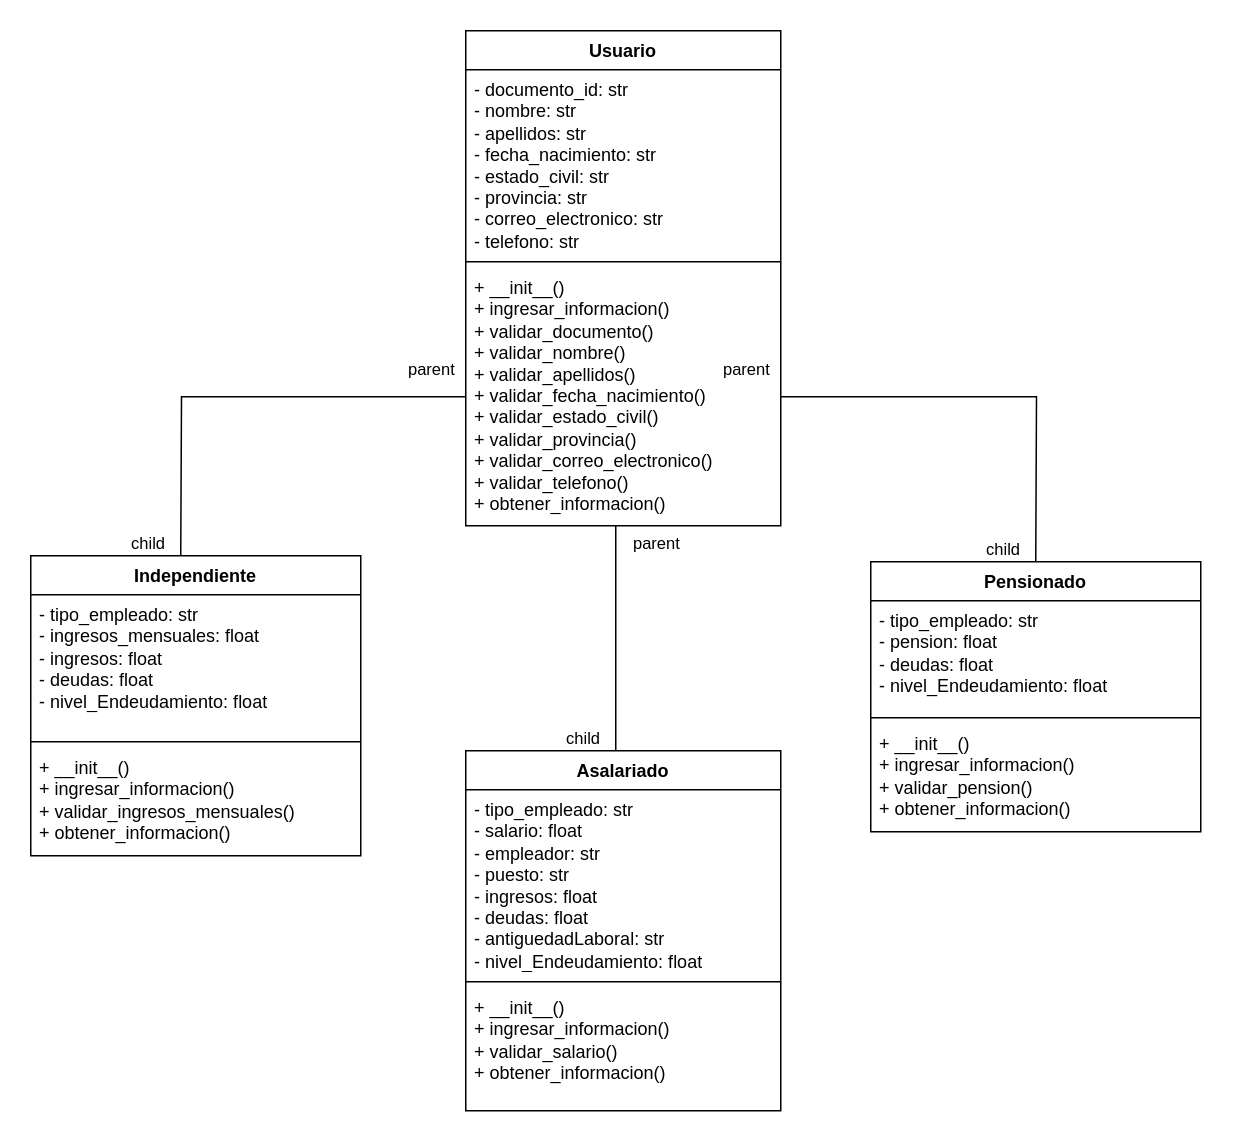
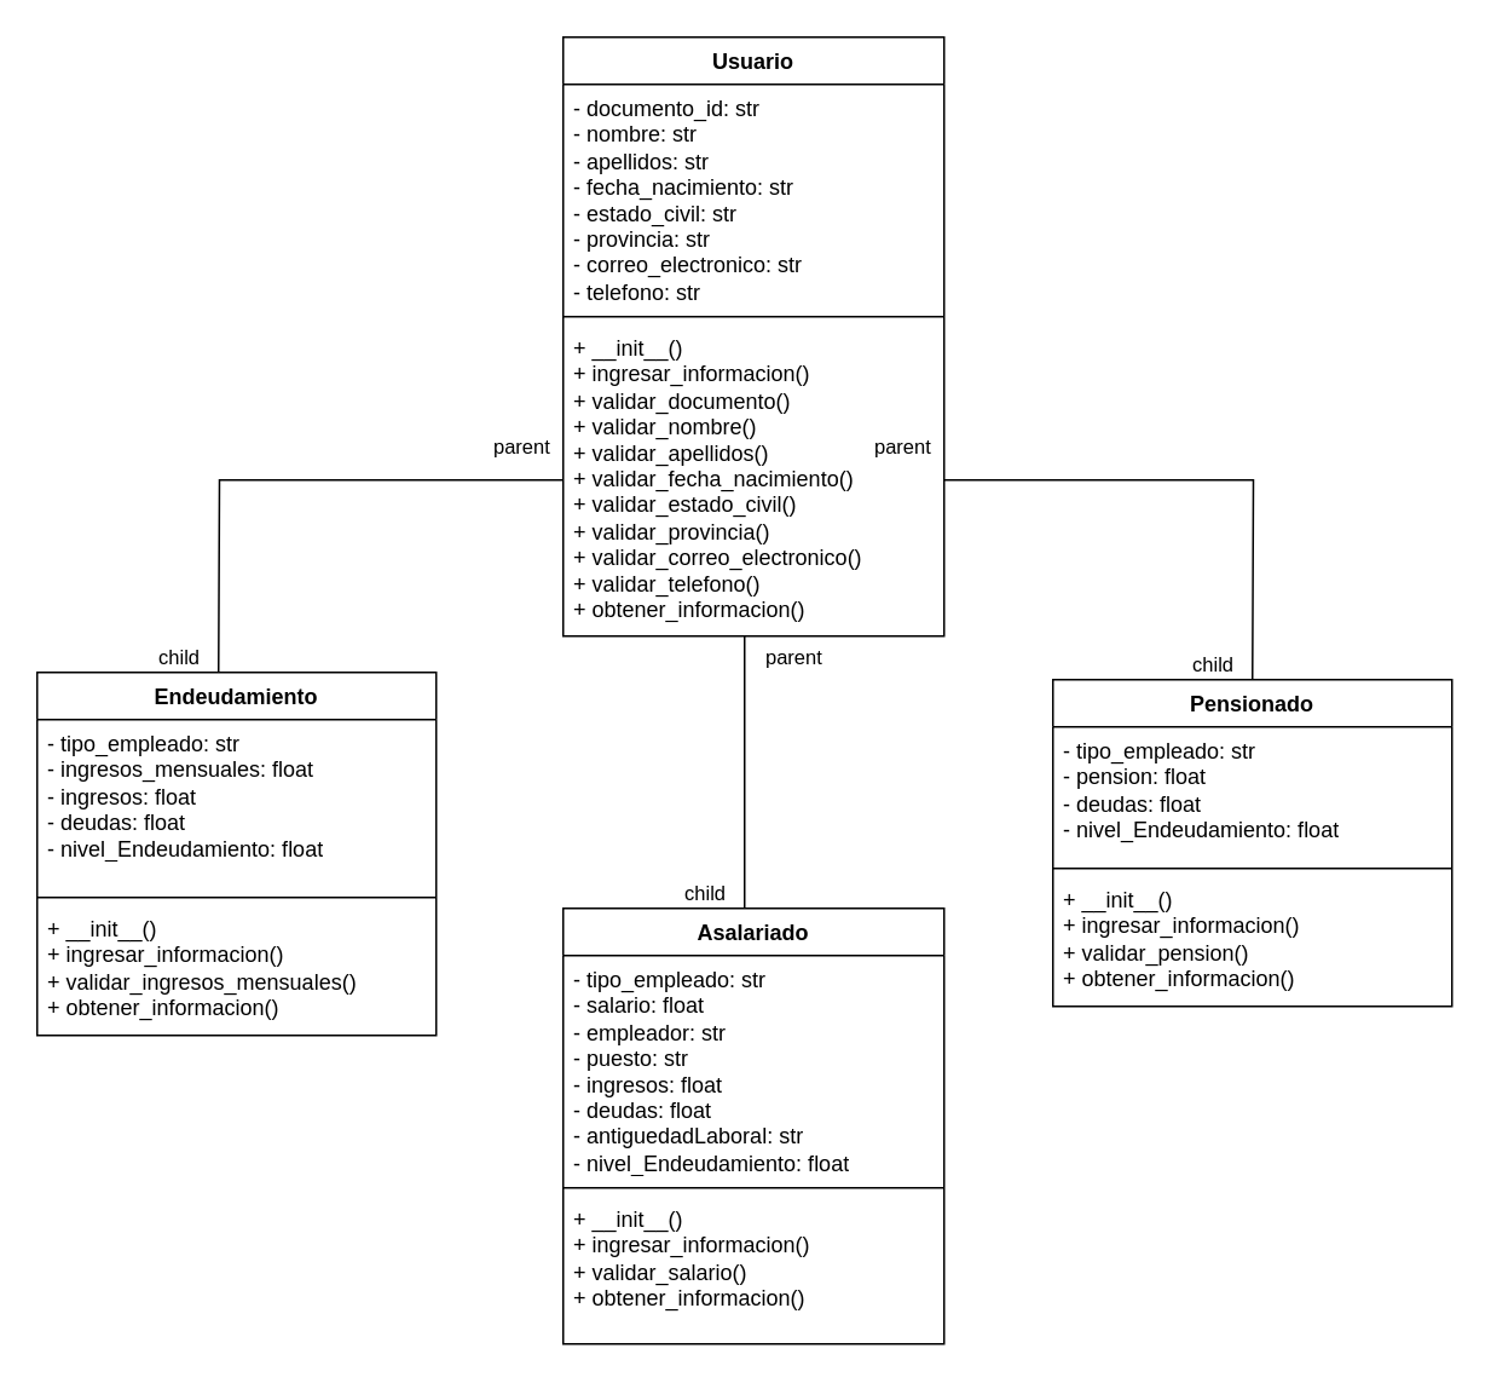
  <mxCell id="0" />
  <mxCell id="1" parent="0" />
  <mxCell id="2" value="Usuario" style="swimlane;fontStyle=1;align=center;verticalAlign=top;childLayout=stackLayout;horizontal=1;startSize=26;horizontalStack=0;resizeParent=1;resizeParentMax=0;resizeLast=0;collapsible=1;marginBottom=0;whiteSpace=wrap;html=1;" parent="1" vertex="1"><mxGeometry x="310" y="20" width="210" height="330" as="geometry" /></mxCell>
  <mxCell id="3" value="&lt;div&gt;- documento_id: str&lt;/div&gt;&lt;div&gt;- nombre: str&lt;/div&gt;&lt;div&gt;- apellidos: str&lt;/div&gt;&lt;div&gt;- fecha_nacimiento: str&lt;/div&gt;&lt;div&gt;- estado_civil: str&lt;/div&gt;&lt;div&gt;- provincia: str&lt;/div&gt;&lt;div&gt;- correo_electronico: str&lt;/div&gt;&lt;div&gt;- telefono: str&lt;/div&gt;" style="text;strokeColor=none;fillColor=none;align=left;verticalAlign=top;spacingLeft=4;spacingRight=4;overflow=hidden;rotatable=0;points=[[0,0.5],[1,0.5]];portConstraint=eastwest;whiteSpace=wrap;html=1;" parent="2" vertex="1"><mxGeometry y="26" width="210" height="124" as="geometry" /></mxCell>
  <mxCell id="4" value="" style="line;strokeWidth=1;fillColor=none;align=left;verticalAlign=middle;spacingTop=-1;spacingLeft=3;spacingRight=3;rotatable=0;labelPosition=right;points=[];portConstraint=eastwest;strokeColor=inherit;" parent="2" vertex="1"><mxGeometry y="150" width="210" height="8" as="geometry" /></mxCell>
  <mxCell id="5" value="&lt;div&gt;+ __init__()&lt;/div&gt;&lt;div&gt;+ ingresar_informacion()&lt;/div&gt;&lt;div&gt;+ validar_documento()&lt;/div&gt;&lt;div&gt;+ validar_nombre()&lt;/div&gt;&lt;div&gt;+ validar_apellidos()&lt;/div&gt;&lt;div&gt;+ validar_fecha_nacimiento()&lt;/div&gt;&lt;div&gt;+ validar_estado_civil()&lt;/div&gt;&lt;div&gt;+ validar_provincia()&lt;/div&gt;&lt;div&gt;+ validar_correo_electronico()&lt;/div&gt;&lt;div&gt;+ validar_telefono()&lt;/div&gt;&lt;div&gt;+ obtener_informacion()&lt;/div&gt;" style="text;strokeColor=none;fillColor=none;align=left;verticalAlign=top;spacingLeft=4;spacingRight=4;overflow=hidden;rotatable=0;points=[[0,0.5],[1,0.5]];portConstraint=eastwest;whiteSpace=wrap;html=1;" parent="2" vertex="1"><mxGeometry y="158" width="210" height="172" as="geometry" /></mxCell>
  <mxCell id="6" value="Asalariado" style="swimlane;fontStyle=1;align=center;verticalAlign=top;childLayout=stackLayout;horizontal=1;startSize=26;horizontalStack=0;resizeParent=1;resizeParentMax=0;resizeLast=0;collapsible=1;marginBottom=0;whiteSpace=wrap;html=1;" parent="1" vertex="1"><mxGeometry x="310" y="500" width="210" height="240" as="geometry" /></mxCell>
  <mxCell id="7" value="&lt;div&gt;- tipo_empleado: str&lt;/div&gt;&lt;div&gt;- salario: float&lt;/div&gt;&lt;div&gt;- empleador: str&lt;/div&gt;&lt;div&gt;- puesto: str&lt;/div&gt;&lt;div&gt;- ingresos: float&lt;/div&gt;&lt;div&gt;- deudas: float&lt;/div&gt;&lt;div&gt;- antiguedadLaboral: str&lt;/div&gt;&lt;div&gt;- nivel_Endeudamiento: float&lt;/div&gt;" style="text;strokeColor=none;fillColor=none;align=left;verticalAlign=top;spacingLeft=4;spacingRight=4;overflow=hidden;rotatable=0;points=[[0,0.5],[1,0.5]];portConstraint=eastwest;whiteSpace=wrap;html=1;" parent="6" vertex="1"><mxGeometry y="26" width="210" height="124" as="geometry" /></mxCell>
  <mxCell id="8" value="" style="line;strokeWidth=1;fillColor=none;align=left;verticalAlign=middle;spacingTop=-1;spacingLeft=3;spacingRight=3;rotatable=0;labelPosition=right;points=[];portConstraint=eastwest;strokeColor=inherit;" parent="6" vertex="1"><mxGeometry y="150" width="210" height="8" as="geometry" /></mxCell>
  <mxCell id="9" value="&lt;div&gt;+ __init__()&lt;/div&gt;&lt;div&gt;+ ingresar_informacion()&lt;/div&gt;&lt;div&gt;+ validar_salario()&lt;/div&gt;&lt;div&gt;+ obtener_informacion()&lt;/div&gt;" style="text;strokeColor=none;fillColor=none;align=left;verticalAlign=top;spacingLeft=4;spacingRight=4;overflow=hidden;rotatable=0;points=[[0,0.5],[1,0.5]];portConstraint=eastwest;whiteSpace=wrap;html=1;" parent="6" vertex="1"><mxGeometry y="158" width="210" height="82" as="geometry" /></mxCell>
- <mxCell id="10" value="Independiente" style="swimlane;fontStyle=1;align=center;verticalAlign=top;childLayout=stackLayout;horizontal=1;startSize=26;horizontalStack=0;resizeParent=1;resizeParentMax=0;resizeLast=0;collapsible=1;marginBottom=0;whiteSpace=wrap;html=1;" parent="1" vertex="1"><mxGeometry x="20" y="370" width="220" height="200" as="geometry" /></mxCell>
+ <mxCell id="10" value="Endeudamiento" style="swimlane;fontStyle=1;align=center;verticalAlign=top;childLayout=stackLayout;horizontal=1;startSize=26;horizontalStack=0;resizeParent=1;resizeParentMax=0;resizeLast=0;collapsible=1;marginBottom=0;whiteSpace=wrap;html=1;" parent="1" vertex="1"><mxGeometry x="20" y="370" width="220" height="200" as="geometry" /></mxCell>
  <mxCell id="11" value="&lt;div&gt;- tipo_empleado: str&lt;/div&gt;&lt;div&gt;- ingresos_mensuales: float&lt;/div&gt;&lt;div&gt;- ingresos: float&lt;/div&gt;&lt;div&gt;- deudas: float&lt;/div&gt;&lt;div&gt;- nivel_Endeudamiento: float&lt;/div&gt;" style="text;strokeColor=none;fillColor=none;align=left;verticalAlign=top;spacingLeft=4;spacingRight=4;overflow=hidden;rotatable=0;points=[[0,0.5],[1,0.5]];portConstraint=eastwest;whiteSpace=wrap;html=1;" parent="10" vertex="1"><mxGeometry y="26" width="220" height="94" as="geometry" /></mxCell>
  <mxCell id="12" value="" style="line;strokeWidth=1;fillColor=none;align=left;verticalAlign=middle;spacingTop=-1;spacingLeft=3;spacingRight=3;rotatable=0;labelPosition=right;points=[];portConstraint=eastwest;strokeColor=inherit;" parent="10" vertex="1"><mxGeometry y="120" width="220" height="8" as="geometry" /></mxCell>
  <mxCell id="13" value="&lt;div&gt;+ __init__()&lt;/div&gt;&lt;div&gt;+ ingresar_informacion()&lt;/div&gt;&lt;div&gt;+ validar_ingresos_mensuales()&lt;/div&gt;&lt;div&gt;+ obtener_informacion()&lt;/div&gt;" style="text;strokeColor=none;fillColor=none;align=left;verticalAlign=top;spacingLeft=4;spacingRight=4;overflow=hidden;rotatable=0;points=[[0,0.5],[1,0.5]];portConstraint=eastwest;whiteSpace=wrap;html=1;" parent="10" vertex="1"><mxGeometry y="128" width="220" height="72" as="geometry" /></mxCell>
  <mxCell id="14" value="Pensionado" style="swimlane;fontStyle=1;align=center;verticalAlign=top;childLayout=stackLayout;horizontal=1;startSize=26;horizontalStack=0;resizeParent=1;resizeParentMax=0;resizeLast=0;collapsible=1;marginBottom=0;whiteSpace=wrap;html=1;" parent="1" vertex="1"><mxGeometry x="580" y="374" width="220" height="180" as="geometry" /></mxCell>
  <mxCell id="15" value="&lt;div&gt;- tipo_empleado: str&lt;/div&gt;&lt;div&gt;- pension: float&lt;/div&gt;&lt;div&gt;- deudas: float&lt;/div&gt;&lt;div&gt;- nivel_Endeudamiento: float&lt;/div&gt;" style="text;strokeColor=none;fillColor=none;align=left;verticalAlign=top;spacingLeft=4;spacingRight=4;overflow=hidden;rotatable=0;points=[[0,0.5],[1,0.5]];portConstraint=eastwest;whiteSpace=wrap;html=1;" parent="14" vertex="1"><mxGeometry y="26" width="220" height="74" as="geometry" /></mxCell>
  <mxCell id="16" value="" style="line;strokeWidth=1;fillColor=none;align=left;verticalAlign=middle;spacingTop=-1;spacingLeft=3;spacingRight=3;rotatable=0;labelPosition=right;points=[];portConstraint=eastwest;strokeColor=inherit;" parent="14" vertex="1"><mxGeometry y="100" width="220" height="8" as="geometry" /></mxCell>
  <mxCell id="17" value="&lt;div&gt;+ __init__()&lt;/div&gt;&lt;div&gt;+ ingresar_informacion()&lt;/div&gt;&lt;div&gt;+ validar_pension()&lt;/div&gt;&lt;div&gt;+ obtener_informacion()&lt;/div&gt;" style="text;strokeColor=none;fillColor=none;align=left;verticalAlign=top;spacingLeft=4;spacingRight=4;overflow=hidden;rotatable=0;points=[[0,0.5],[1,0.5]];portConstraint=eastwest;whiteSpace=wrap;html=1;" parent="14" vertex="1"><mxGeometry y="108" width="220" height="72" as="geometry" /></mxCell>
  <mxCell id="18" value="" style="endArrow=none;html=1;edgeStyle=orthogonalEdgeStyle;rounded=0;exitX=0;exitY=0.5;exitDx=0;exitDy=0;" edge="1" parent="1" source="5"><mxGeometry relative="1" as="geometry"><mxPoint x="300" y="250" as="sourcePoint" /><mxPoint x="120" y="370" as="targetPoint" /></mxGeometry></mxCell>
  <mxCell id="19" value="parent" style="edgeLabel;resizable=0;html=1;align=left;verticalAlign=bottom;" connectable="0" vertex="1" parent="18"><mxGeometry x="-1" relative="1" as="geometry"><mxPoint x="-40" y="-10" as="offset" /></mxGeometry></mxCell>
  <mxCell id="20" value="child" style="edgeLabel;resizable=0;html=1;align=right;verticalAlign=bottom;" connectable="0" vertex="1" parent="18"><mxGeometry x="1" relative="1" as="geometry"><mxPoint x="-10" as="offset" /></mxGeometry></mxCell>
  <mxCell id="21" value="" style="endArrow=none;html=1;edgeStyle=orthogonalEdgeStyle;rounded=0;exitX=1;exitY=0.5;exitDx=0;exitDy=0;" edge="1" parent="1" source="5"><mxGeometry relative="1" as="geometry"><mxPoint x="880" y="258" as="sourcePoint" /><mxPoint x="690" y="374" as="targetPoint" /></mxGeometry></mxCell>
  <mxCell id="22" value="parent" style="edgeLabel;resizable=0;html=1;align=left;verticalAlign=bottom;" connectable="0" vertex="1" parent="21"><mxGeometry x="-1" relative="1" as="geometry"><mxPoint x="-40" y="-10" as="offset" /></mxGeometry></mxCell>
  <mxCell id="23" value="child" style="edgeLabel;resizable=0;html=1;align=right;verticalAlign=bottom;" connectable="0" vertex="1" parent="21"><mxGeometry x="1" relative="1" as="geometry"><mxPoint x="-10" as="offset" /></mxGeometry></mxCell>
  <mxCell id="24" value="" style="endArrow=none;html=1;edgeStyle=orthogonalEdgeStyle;rounded=0;" edge="1" parent="1"><mxGeometry relative="1" as="geometry"><mxPoint x="410" y="350" as="sourcePoint" /><mxPoint x="410" y="500" as="targetPoint" /></mxGeometry></mxCell>
  <mxCell id="25" value="parent" style="edgeLabel;resizable=0;html=1;align=left;verticalAlign=bottom;" connectable="0" vertex="1" parent="24"><mxGeometry x="-1" relative="1" as="geometry"><mxPoint x="10" y="20" as="offset" /></mxGeometry></mxCell>
  <mxCell id="26" value="child" style="edgeLabel;resizable=0;html=1;align=right;verticalAlign=bottom;" connectable="0" vertex="1" parent="24"><mxGeometry x="1" relative="1" as="geometry"><mxPoint x="-10" as="offset" /></mxGeometry></mxCell>
